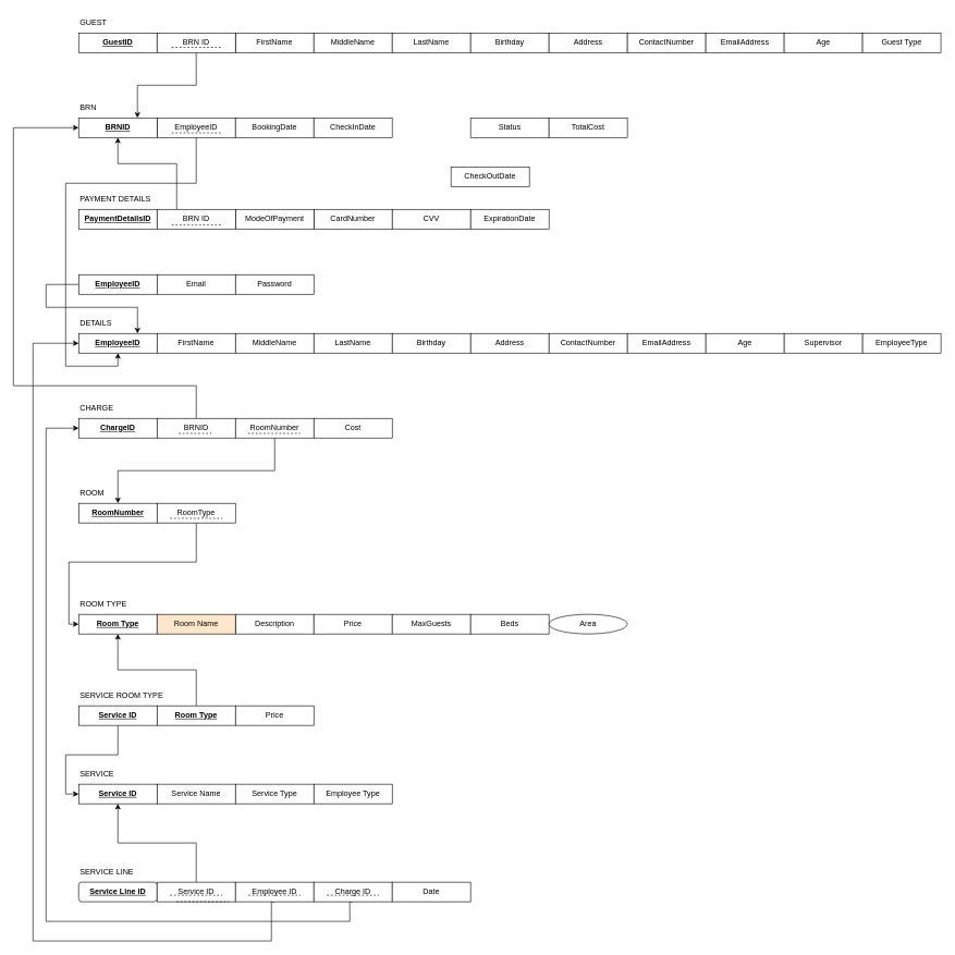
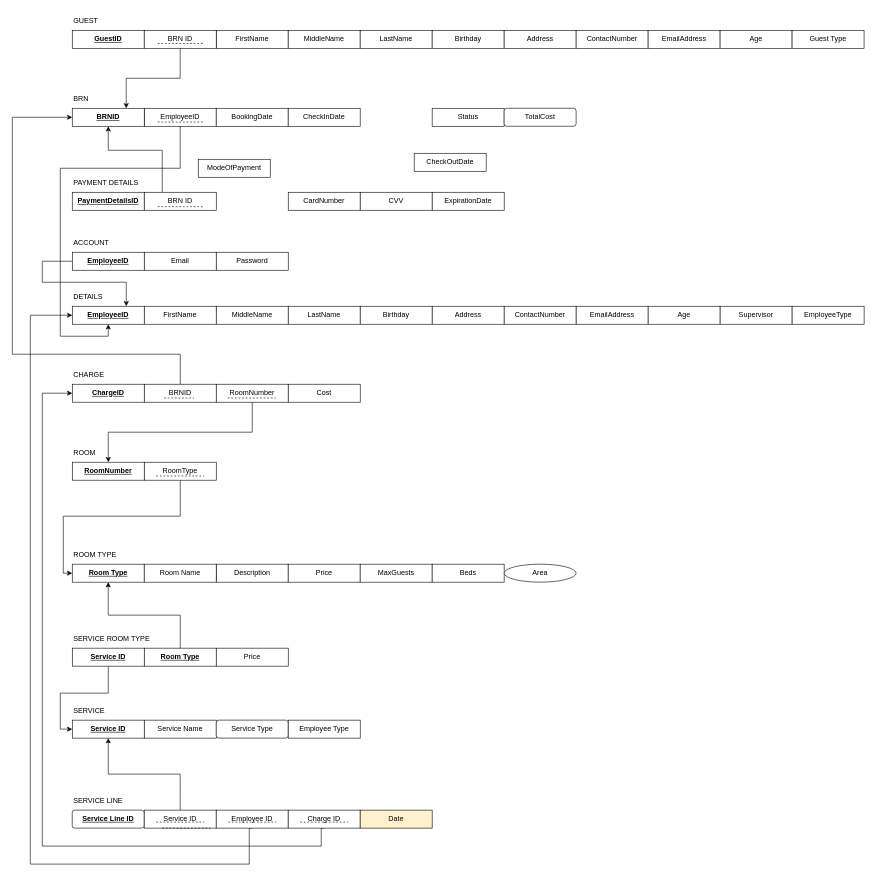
  <mxCell id="0" />
  <mxCell id="1" parent="0" />
  <mxCell id="2" value="GuestID" style="rounded=0;whiteSpace=wrap;html=1;fontStyle=5" parent="1" vertex="1"><mxGeometry x="119.93" y="50" width="120" height="30" as="geometry" /></mxCell>
  <mxCell id="3" value="FirstName" style="rounded=0;whiteSpace=wrap;html=1;" parent="1" vertex="1"><mxGeometry x="359.93" y="50" width="120" height="30" as="geometry" /></mxCell>
  <mxCell id="4" value="MiddleName" style="rounded=0;whiteSpace=wrap;html=1;" parent="1" vertex="1"><mxGeometry x="479.93" y="50" width="120" height="30" as="geometry" /></mxCell>
  <mxCell id="5" value="LastName" style="rounded=0;whiteSpace=wrap;html=1;" parent="1" vertex="1"><mxGeometry x="599.93" y="50" width="120" height="30" as="geometry" /></mxCell>
  <mxCell id="6" value="Birthday" style="rounded=0;whiteSpace=wrap;html=1;" parent="1" vertex="1"><mxGeometry x="719.93" y="50" width="120" height="30" as="geometry" /></mxCell>
  <mxCell id="7" value="Address" style="rounded=0;whiteSpace=wrap;html=1;" parent="1" vertex="1"><mxGeometry x="839.93" y="50" width="120" height="30" as="geometry" /></mxCell>
  <mxCell id="8" value="ContactNumber" style="rounded=0;whiteSpace=wrap;html=1;" parent="1" vertex="1"><mxGeometry x="959.93" y="50" width="120" height="30" as="geometry" /></mxCell>
  <mxCell id="9" value="EmailAddress" style="rounded=0;whiteSpace=wrap;html=1;" parent="1" vertex="1"><mxGeometry x="1079.93" y="50" width="120" height="30" as="geometry" /></mxCell>
  <mxCell id="10" value="Age" style="rounded=0;whiteSpace=wrap;html=1;" parent="1" vertex="1"><mxGeometry x="1199.93" y="50" width="120" height="30" as="geometry" /></mxCell>
  <mxCell id="11" value="GUEST" style="text;html=1;strokeColor=none;fillColor=none;align=left;verticalAlign=middle;whiteSpace=wrap;rounded=0;" parent="1" vertex="1"><mxGeometry x="119.93" y="20" width="60" height="30" as="geometry" /></mxCell>
  <mxCell id="12" style="edgeStyle=orthogonalEdgeStyle;rounded=0;orthogonalLoop=1;jettySize=auto;html=1;entryX=0.75;entryY=0;entryDx=0;entryDy=0;" parent="1" source="92" target="25" edge="1"><mxGeometry relative="1" as="geometry"><mxPoint x="179.93" y="90" as="sourcePoint" /><Array as="points"><mxPoint x="300" y="130" /><mxPoint x="210" y="130" /></Array></mxGeometry></mxCell>
  <mxCell id="13" style="edgeStyle=orthogonalEdgeStyle;rounded=0;orthogonalLoop=1;jettySize=auto;html=1;entryX=0.5;entryY=1;entryDx=0;entryDy=0;" parent="1" source="14" target="28" edge="1"><mxGeometry relative="1" as="geometry"><Array as="points"><mxPoint x="300" y="280" /><mxPoint x="100" y="280" /><mxPoint x="100" y="560" /><mxPoint x="180" y="560" /></Array></mxGeometry></mxCell>
  <mxCell id="14" value="EmployeeID" style="rounded=0;whiteSpace=wrap;html=1;" parent="1" vertex="1"><mxGeometry x="239.93" y="180" width="120" height="30" as="geometry" /></mxCell>
  <mxCell id="15" value="BookingDate" style="rounded=0;whiteSpace=wrap;html=1;" parent="1" vertex="1"><mxGeometry x="359.93" y="180" width="120" height="30" as="geometry" /></mxCell>
  <mxCell id="16" value="CheckInDate" style="rounded=0;whiteSpace=wrap;html=1;" parent="1" vertex="1"><mxGeometry x="479.93" y="180" width="120" height="30" as="geometry" /></mxCell>
  <mxCell id="17" value="CheckOutDate" style="rounded=0;whiteSpace=wrap;html=1;" parent="1" vertex="1"><mxGeometry x="689.93" y="255" width="120" height="30" as="geometry" /></mxCell>
  <mxCell id="18" value="Status" style="rounded=0;whiteSpace=wrap;html=1;" parent="1" vertex="1"><mxGeometry x="719.93" y="180" width="120" height="30" as="geometry" /></mxCell>
- <mxCell id="19" value="TotalCost" style="rounded=0;whiteSpace=wrap;html=1;" parent="1" vertex="1"><mxGeometry x="839.93" y="180" width="120" height="30" as="geometry" /></mxCell>
+ <mxCell id="19" value="TotalCost" style="whiteSpace=wrap;html=1;rounded=1;" parent="1" vertex="1"><mxGeometry x="839.93" y="180" width="120" height="30" as="geometry" /></mxCell>
  <mxCell id="20" value="BRN" style="text;html=1;strokeColor=none;fillColor=none;align=left;verticalAlign=middle;whiteSpace=wrap;rounded=0;" parent="1" vertex="1"><mxGeometry x="119.93" y="150" width="110" height="30" as="geometry" /></mxCell>
  <mxCell id="21" value="PaymentDetailsID" style="rounded=0;whiteSpace=wrap;html=1;fontStyle=5" parent="1" vertex="1"><mxGeometry x="119.93" y="320" width="120" height="30" as="geometry" /></mxCell>
  <mxCell id="22" value="CardNumber" style="rounded=0;whiteSpace=wrap;html=1;" parent="1" vertex="1"><mxGeometry x="480" y="320" width="120" height="30" as="geometry" /></mxCell>
  <mxCell id="23" value="CVV" style="rounded=0;whiteSpace=wrap;html=1;" parent="1" vertex="1"><mxGeometry x="600" y="320" width="120" height="30" as="geometry" /></mxCell>
  <mxCell id="24" value="PAYMENT DETAILS" style="text;html=1;strokeColor=none;fillColor=none;align=left;verticalAlign=middle;whiteSpace=wrap;rounded=0;" parent="1" vertex="1"><mxGeometry x="119.93" y="290" width="150" height="30" as="geometry" /></mxCell>
  <mxCell id="25" value="BRNID" style="rounded=0;whiteSpace=wrap;html=1;fontStyle=5" parent="1" vertex="1"><mxGeometry x="119.93" y="180" width="120" height="30" as="geometry" /></mxCell>
  <mxCell id="26" value="ExpirationDate" style="rounded=0;whiteSpace=wrap;html=1;" parent="1" vertex="1"><mxGeometry x="720" y="320" width="120" height="30" as="geometry" /></mxCell>
  <mxCell id="27" value="" style="endArrow=none;dashed=1;html=1;rounded=0;" parent="1" edge="1"><mxGeometry width="50" height="50" relative="1" as="geometry"><mxPoint x="262.43" y="203" as="sourcePoint" /><mxPoint x="337.43" y="203" as="targetPoint" /></mxGeometry></mxCell>
  <mxCell id="28" value="EmployeeID" style="rounded=0;whiteSpace=wrap;html=1;fontStyle=5" parent="1" vertex="1"><mxGeometry x="120" y="510" width="120" height="30" as="geometry" /></mxCell>
  <mxCell id="29" value="FirstName" style="rounded=0;whiteSpace=wrap;html=1;" parent="1" vertex="1"><mxGeometry x="240" y="510" width="120" height="30" as="geometry" /></mxCell>
  <mxCell id="30" value="MiddleName" style="rounded=0;whiteSpace=wrap;html=1;" parent="1" vertex="1"><mxGeometry x="360" y="510" width="120" height="30" as="geometry" /></mxCell>
  <mxCell id="31" value="DETAILS" style="text;html=1;strokeColor=none;fillColor=none;align=left;verticalAlign=middle;whiteSpace=wrap;rounded=0;" parent="1" vertex="1"><mxGeometry x="120" y="480" width="150" height="30" as="geometry" /></mxCell>
  <mxCell id="32" value="LastName" style="rounded=0;whiteSpace=wrap;html=1;" parent="1" vertex="1"><mxGeometry x="480" y="510" width="120" height="30" as="geometry" /></mxCell>
  <mxCell id="33" value="Birthday" style="rounded=0;whiteSpace=wrap;html=1;" parent="1" vertex="1"><mxGeometry x="600" y="510" width="120" height="30" as="geometry" /></mxCell>
  <mxCell id="34" value="Address" style="rounded=0;whiteSpace=wrap;html=1;" parent="1" vertex="1"><mxGeometry x="720" y="510" width="120" height="30" as="geometry" /></mxCell>
  <mxCell id="35" value="ContactNumber" style="rounded=0;whiteSpace=wrap;html=1;" parent="1" vertex="1"><mxGeometry x="840" y="510" width="120" height="30" as="geometry" /></mxCell>
  <mxCell id="36" value="EmailAddress" style="rounded=0;whiteSpace=wrap;html=1;" parent="1" vertex="1"><mxGeometry x="960" y="510" width="120" height="30" as="geometry" /></mxCell>
  <mxCell id="37" value="Age" style="rounded=0;whiteSpace=wrap;html=1;" parent="1" vertex="1"><mxGeometry x="1080" y="510" width="120" height="30" as="geometry" /></mxCell>
  <mxCell id="38" value="Supervisor" style="rounded=0;whiteSpace=wrap;html=1;" parent="1" vertex="1"><mxGeometry x="1200" y="510" width="120" height="30" as="geometry" /></mxCell>
  <mxCell id="39" value="EmployeeType" style="rounded=0;whiteSpace=wrap;html=1;" parent="1" vertex="1"><mxGeometry x="1320" y="510" width="120" height="30" as="geometry" /></mxCell>
  <mxCell id="40" value="ChargeID" style="rounded=0;whiteSpace=wrap;html=1;fontStyle=5" parent="1" vertex="1"><mxGeometry x="120" y="640" width="120" height="30" as="geometry" /></mxCell>
  <mxCell id="41" style="edgeStyle=orthogonalEdgeStyle;rounded=0;orthogonalLoop=1;jettySize=auto;html=1;exitX=0.5;exitY=0;exitDx=0;exitDy=0;entryX=0;entryY=0.5;entryDx=0;entryDy=0;" parent="1" source="42" target="25" edge="1"><mxGeometry relative="1" as="geometry"><mxPoint x="40" y="390" as="targetPoint" /><Array as="points"><mxPoint x="300" y="590" /><mxPoint x="20" y="590" /><mxPoint x="20" y="195" /></Array></mxGeometry></mxCell>
  <mxCell id="42" value="BRNID" style="rounded=0;whiteSpace=wrap;html=1;" parent="1" vertex="1"><mxGeometry x="240" y="640" width="120" height="30" as="geometry" /></mxCell>
  <mxCell id="43" style="edgeStyle=orthogonalEdgeStyle;rounded=0;orthogonalLoop=1;jettySize=auto;html=1;exitX=0.5;exitY=1;exitDx=0;exitDy=0;entryX=0.5;entryY=0;entryDx=0;entryDy=0;" parent="1" source="44" target="49" edge="1"><mxGeometry relative="1" as="geometry" /></mxCell>
  <mxCell id="44" value="RoomNumber" style="rounded=0;whiteSpace=wrap;html=1;" parent="1" vertex="1"><mxGeometry x="360" y="640" width="120" height="30" as="geometry" /></mxCell>
  <mxCell id="45" value="CHARGE" style="text;html=1;strokeColor=none;fillColor=none;align=left;verticalAlign=middle;whiteSpace=wrap;rounded=0;" parent="1" vertex="1"><mxGeometry x="120" y="610" width="150" height="30" as="geometry" /></mxCell>
  <mxCell id="46" value="Cost" style="rounded=0;whiteSpace=wrap;html=1;" parent="1" vertex="1"><mxGeometry x="480" y="640" width="120" height="30" as="geometry" /></mxCell>
  <mxCell id="47" value="" style="endArrow=none;dashed=1;html=1;rounded=0;" parent="1" edge="1"><mxGeometry width="50" height="50" relative="1" as="geometry"><mxPoint x="379" y="663" as="sourcePoint" /><mxPoint x="459" y="663" as="targetPoint" /></mxGeometry></mxCell>
  <mxCell id="48" value="" style="endArrow=none;dashed=1;html=1;rounded=0;" parent="1" edge="1"><mxGeometry width="50" height="50" relative="1" as="geometry"><mxPoint x="273" y="663" as="sourcePoint" /><mxPoint x="323" y="663" as="targetPoint" /></mxGeometry></mxCell>
  <mxCell id="49" value="RoomNumber" style="rounded=0;whiteSpace=wrap;html=1;fontStyle=5" parent="1" vertex="1"><mxGeometry x="120" y="770" width="120" height="30" as="geometry" /></mxCell>
  <mxCell id="50" style="edgeStyle=orthogonalEdgeStyle;rounded=0;orthogonalLoop=1;jettySize=auto;html=1;exitX=0.5;exitY=1;exitDx=0;exitDy=0;entryX=0;entryY=0.5;entryDx=0;entryDy=0;" parent="1" source="51" target="80" edge="1"><mxGeometry relative="1" as="geometry"><Array as="points"><mxPoint x="300" y="860" /><mxPoint x="105" y="860" /><mxPoint x="105" y="955" /></Array></mxGeometry></mxCell>
  <mxCell id="51" value="RoomType" style="rounded=0;whiteSpace=wrap;html=1;" parent="1" vertex="1"><mxGeometry x="240" y="770" width="120" height="30" as="geometry" /></mxCell>
  <mxCell id="52" value="Description" style="rounded=0;whiteSpace=wrap;html=1;" parent="1" vertex="1"><mxGeometry x="359.93" y="940" width="120" height="30" as="geometry" /></mxCell>
  <mxCell id="53" value="Price" style="rounded=0;whiteSpace=wrap;html=1;" parent="1" vertex="1"><mxGeometry x="479.93" y="940" width="120" height="30" as="geometry" /></mxCell>
  <mxCell id="54" value="ROOM" style="text;html=1;strokeColor=none;fillColor=none;align=left;verticalAlign=middle;whiteSpace=wrap;rounded=0;" parent="1" vertex="1"><mxGeometry x="120" y="740" width="150" height="30" as="geometry" /></mxCell>
  <mxCell id="55" value="MaxGuests" style="rounded=0;whiteSpace=wrap;html=1;" parent="1" vertex="1"><mxGeometry x="599.93" y="940" width="120" height="30" as="geometry" /></mxCell>
  <mxCell id="56" value="Beds" style="rounded=0;whiteSpace=wrap;html=1;" parent="1" vertex="1"><mxGeometry x="719.93" y="940" width="120" height="30" as="geometry" /></mxCell>
  <mxCell id="57" value="Area" style="ellipse;whiteSpace=wrap;html=1;" parent="1" vertex="1"><mxGeometry x="839.93" y="940" width="120" height="30" as="geometry" /></mxCell>
  <mxCell id="58" style="edgeStyle=orthogonalEdgeStyle;rounded=0;orthogonalLoop=1;jettySize=auto;html=1;exitX=0.5;exitY=1;exitDx=0;exitDy=0;entryX=0;entryY=0.5;entryDx=0;entryDy=0;" parent="1" source="59" target="64" edge="1"><mxGeometry relative="1" as="geometry" /></mxCell>
  <mxCell id="59" value="Service ID" style="rounded=0;whiteSpace=wrap;html=1;fontStyle=5" parent="1" vertex="1"><mxGeometry x="120" y="1080" width="120" height="30" as="geometry" /></mxCell>
  <mxCell id="60" style="edgeStyle=orthogonalEdgeStyle;rounded=0;orthogonalLoop=1;jettySize=auto;html=1;exitX=0.5;exitY=0;exitDx=0;exitDy=0;entryX=0.5;entryY=1;entryDx=0;entryDy=0;" parent="1" source="61" target="80" edge="1"><mxGeometry relative="1" as="geometry" /></mxCell>
  <mxCell id="61" value="&lt;b&gt;&lt;u&gt;Room Type&lt;/u&gt;&lt;/b&gt;" style="rounded=0;whiteSpace=wrap;html=1;" parent="1" vertex="1"><mxGeometry x="240" y="1080" width="120" height="30" as="geometry" /></mxCell>
  <mxCell id="62" value="Price" style="rounded=0;whiteSpace=wrap;html=1;" parent="1" vertex="1"><mxGeometry x="360" y="1080" width="120" height="30" as="geometry" /></mxCell>
  <mxCell id="63" value="SERVICE ROOM TYPE" style="text;html=1;strokeColor=none;fillColor=none;align=left;verticalAlign=middle;whiteSpace=wrap;rounded=0;" parent="1" vertex="1"><mxGeometry x="120" y="1050" width="150" height="30" as="geometry" /></mxCell>
  <mxCell id="64" value="Service ID" style="rounded=0;whiteSpace=wrap;html=1;fontStyle=5" parent="1" vertex="1"><mxGeometry x="120" y="1200" width="120" height="30" as="geometry" /></mxCell>
  <mxCell id="65" value="Service Name" style="rounded=0;whiteSpace=wrap;html=1;" parent="1" vertex="1"><mxGeometry x="240" y="1200" width="120" height="30" as="geometry" /></mxCell>
- <mxCell id="66" value="Service Type" style="rounded=0;whiteSpace=wrap;html=1;" parent="1" vertex="1"><mxGeometry x="360" y="1200" width="120" height="30" as="geometry" /></mxCell>
+ <mxCell id="66" value="Service Type" style="whiteSpace=wrap;html=1;rounded=1;" parent="1" vertex="1"><mxGeometry x="360" y="1200" width="120" height="30" as="geometry" /></mxCell>
  <mxCell id="67" value="SERVICE" style="text;html=1;strokeColor=none;fillColor=none;align=left;verticalAlign=middle;whiteSpace=wrap;rounded=0;" parent="1" vertex="1"><mxGeometry x="120" y="1170" width="150" height="30" as="geometry" /></mxCell>
  <mxCell id="68" value="Service Line ID" style="whiteSpace=wrap;html=1;fontStyle=5;rounded=1;" parent="1" vertex="1"><mxGeometry x="119.93" y="1350" width="120" height="30" as="geometry" /></mxCell>
  <mxCell id="69" style="edgeStyle=orthogonalEdgeStyle;rounded=0;orthogonalLoop=1;jettySize=auto;html=1;exitX=0.5;exitY=0;exitDx=0;exitDy=0;entryX=0.5;entryY=1;entryDx=0;entryDy=0;" parent="1" source="70" target="64" edge="1"><mxGeometry relative="1" as="geometry" /></mxCell>
  <mxCell id="70" value="Service ID" style="rounded=0;whiteSpace=wrap;html=1;" parent="1" vertex="1"><mxGeometry x="239.93" y="1350" width="120" height="30" as="geometry" /></mxCell>
  <mxCell id="71" style="edgeStyle=orthogonalEdgeStyle;rounded=0;orthogonalLoop=1;jettySize=auto;html=1;exitX=0.5;exitY=1;exitDx=0;exitDy=0;entryX=0;entryY=0.5;entryDx=0;entryDy=0;" parent="1" source="72" target="28" edge="1"><mxGeometry relative="1" as="geometry"><Array as="points"><mxPoint x="415" y="1380" /><mxPoint x="415" y="1440" /><mxPoint x="50" y="1440" /><mxPoint x="50" y="525" /></Array></mxGeometry></mxCell>
  <mxCell id="72" value="Employee ID" style="rounded=0;whiteSpace=wrap;html=1;" parent="1" vertex="1"><mxGeometry x="359.93" y="1350" width="120" height="30" as="geometry" /></mxCell>
  <mxCell id="73" style="edgeStyle=orthogonalEdgeStyle;rounded=0;orthogonalLoop=1;jettySize=auto;html=1;exitX=0.5;exitY=1;exitDx=0;exitDy=0;entryX=0;entryY=0.5;entryDx=0;entryDy=0;" parent="1" source="74" target="40" edge="1"><mxGeometry relative="1" as="geometry"><Array as="points"><mxPoint x="535" y="1380" /><mxPoint x="535" y="1410" /><mxPoint x="70" y="1410" /><mxPoint x="70" y="655" /></Array></mxGeometry></mxCell>
  <mxCell id="74" value="Charge ID" style="rounded=0;whiteSpace=wrap;html=1;" parent="1" vertex="1"><mxGeometry x="479.93" y="1350" width="120" height="30" as="geometry" /></mxCell>
  <mxCell id="75" value="SERVICE LINE" style="text;html=1;strokeColor=none;fillColor=none;align=left;verticalAlign=middle;whiteSpace=wrap;rounded=0;" parent="1" vertex="1"><mxGeometry x="119.93" y="1320" width="150" height="30" as="geometry" /></mxCell>
  <mxCell id="76" value="" style="endArrow=none;dashed=1;html=1;rounded=0;" parent="1" edge="1"><mxGeometry width="50" height="50" relative="1" as="geometry"><mxPoint x="259.93" y="1370" as="sourcePoint" /><mxPoint x="339.93" y="1370" as="targetPoint" /></mxGeometry></mxCell>
  <mxCell id="77" value="" style="endArrow=none;dashed=1;html=1;rounded=0;" parent="1" edge="1"><mxGeometry width="50" height="50" relative="1" as="geometry"><mxPoint x="269.93" y="1380" as="sourcePoint" /><mxPoint x="349.93" y="1380" as="targetPoint" /></mxGeometry></mxCell>
  <mxCell id="78" value="" style="endArrow=none;dashed=1;html=1;rounded=0;" parent="1" edge="1"><mxGeometry width="50" height="50" relative="1" as="geometry"><mxPoint x="379.93" y="1370" as="sourcePoint" /><mxPoint x="459.93" y="1370" as="targetPoint" /></mxGeometry></mxCell>
  <mxCell id="79" value="" style="endArrow=none;dashed=1;html=1;rounded=0;" parent="1" edge="1"><mxGeometry width="50" height="50" relative="1" as="geometry"><mxPoint x="499.93" y="1370" as="sourcePoint" /><mxPoint x="579.93" y="1370" as="targetPoint" /></mxGeometry></mxCell>
  <mxCell id="80" value="Room Type" style="rounded=0;whiteSpace=wrap;html=1;fontStyle=5" parent="1" vertex="1"><mxGeometry x="119.93" y="940" width="120" height="30" as="geometry" /></mxCell>
- <mxCell id="81" value="Room Name" style="rounded=0;whiteSpace=wrap;html=1;fillColor=#ffe6cc;" parent="1" vertex="1"><mxGeometry x="239.93" y="940" width="120" height="30" as="geometry" /></mxCell>
+ <mxCell id="81" value="Room Name" style="rounded=0;whiteSpace=wrap;html=1;" parent="1" vertex="1"><mxGeometry x="239.93" y="940" width="120" height="30" as="geometry" /></mxCell>
  <mxCell id="82" value="ROOM TYPE" style="text;html=1;strokeColor=none;fillColor=none;align=left;verticalAlign=middle;whiteSpace=wrap;rounded=0;" parent="1" vertex="1"><mxGeometry x="119.93" y="910" width="150" height="30" as="geometry" /></mxCell>
  <mxCell id="83" value="" style="endArrow=none;dashed=1;html=1;rounded=0;" parent="1" edge="1"><mxGeometry width="50" height="50" relative="1" as="geometry"><mxPoint x="260" y="793" as="sourcePoint" /><mxPoint x="340" y="793" as="targetPoint" /></mxGeometry></mxCell>
- <mxCell id="84" value="Date" style="rounded=0;whiteSpace=wrap;html=1;" parent="1" vertex="1"><mxGeometry x="599.93" y="1350" width="120" height="30" as="geometry" /></mxCell>
- <mxCell id="85" value="ModeOfPayment" style="rounded=0;whiteSpace=wrap;html=1;" parent="1" vertex="1"><mxGeometry x="360" y="320" width="120" height="30" as="geometry" /></mxCell>
+ <mxCell id="84" value="Date" style="rounded=0;whiteSpace=wrap;html=1;fillColor=#fff2cc;" parent="1" vertex="1"><mxGeometry x="599.93" y="1350" width="120" height="30" as="geometry" /></mxCell>
+ <mxCell id="85" value="ModeOfPayment" style="rounded=0;whiteSpace=wrap;html=1;" parent="1" vertex="1"><mxGeometry x="330" y="265" width="120" height="30" as="geometry" /></mxCell>
  <mxCell id="86" style="edgeStyle=orthogonalEdgeStyle;rounded=0;orthogonalLoop=1;jettySize=auto;html=1;exitX=0;exitY=0.5;exitDx=0;exitDy=0;" edge="1" parent="1" source="87" target="28"><mxGeometry relative="1" as="geometry"><Array as="points"><mxPoint x="70" y="435" /><mxPoint x="70" y="470" /><mxPoint x="210" y="470" /></Array></mxGeometry></mxCell>
  <mxCell id="87" value="EmployeeID" style="rounded=0;whiteSpace=wrap;html=1;fontStyle=5" vertex="1" parent="1"><mxGeometry x="120" y="420" width="120" height="30" as="geometry" /></mxCell>
  <mxCell id="88" value="Email" style="rounded=0;whiteSpace=wrap;html=1;" vertex="1" parent="1"><mxGeometry x="240" y="420" width="120" height="30" as="geometry" /></mxCell>
  <mxCell id="89" value="Password" style="rounded=0;whiteSpace=wrap;html=1;" vertex="1" parent="1"><mxGeometry x="360" y="420" width="120" height="30" as="geometry" /></mxCell>
+ <mxCell id="90" value="ACCOUNT" style="text;html=1;strokeColor=none;fillColor=none;align=left;verticalAlign=middle;whiteSpace=wrap;rounded=0;" vertex="1" parent="1"><mxGeometry x="120" y="390" width="150" height="30" as="geometry" /></mxCell>
  <mxCell id="91" value="Guest Type" style="rounded=0;whiteSpace=wrap;html=1;" vertex="1" parent="1"><mxGeometry x="1319.93" y="50" width="120" height="30" as="geometry" /></mxCell>
  <mxCell id="92" value="BRN ID" style="rounded=0;whiteSpace=wrap;html=1;" vertex="1" parent="1"><mxGeometry x="239.93" y="50" width="120" height="30" as="geometry" /></mxCell>
  <mxCell id="93" value="" style="endArrow=none;dashed=1;html=1;rounded=0;" edge="1" parent="1"><mxGeometry width="50" height="50" relative="1" as="geometry"><mxPoint x="262.43" y="72" as="sourcePoint" /><mxPoint x="337.43" y="72" as="targetPoint" /></mxGeometry></mxCell>
  <mxCell id="94" style="edgeStyle=orthogonalEdgeStyle;rounded=0;orthogonalLoop=1;jettySize=auto;html=1;" edge="1" parent="1" source="95" target="25"><mxGeometry relative="1" as="geometry"><Array as="points"><mxPoint x="270" y="250" /><mxPoint x="180" y="250" /></Array></mxGeometry></mxCell>
  <mxCell id="95" value="BRN ID" style="rounded=0;whiteSpace=wrap;html=1;" vertex="1" parent="1"><mxGeometry x="240" y="320" width="120" height="30" as="geometry" /></mxCell>
  <mxCell id="96" value="" style="endArrow=none;dashed=1;html=1;rounded=0;" edge="1" parent="1"><mxGeometry width="50" height="50" relative="1" as="geometry"><mxPoint x="262.43" y="344" as="sourcePoint" /><mxPoint x="337.43" y="344" as="targetPoint" /></mxGeometry></mxCell>
  <mxCell id="97" value="Employee Type" style="rounded=0;whiteSpace=wrap;html=1;" vertex="1" parent="1"><mxGeometry x="480" y="1200" width="120" height="30" as="geometry" /></mxCell>
